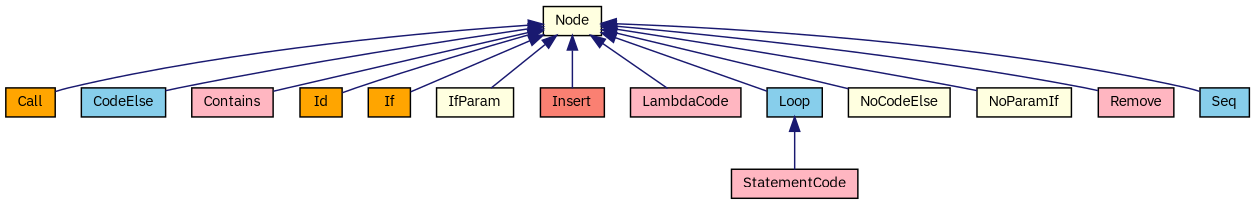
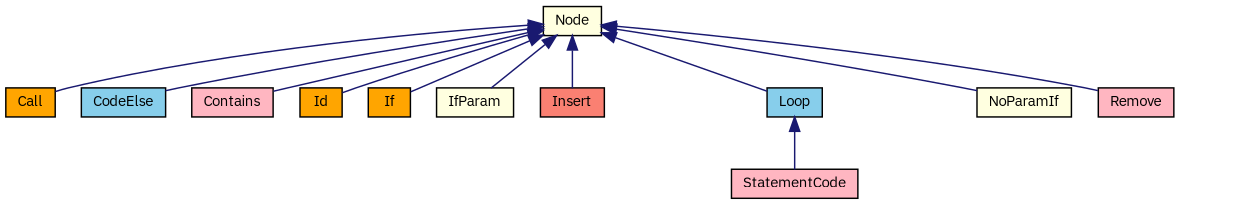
  digraph {
    fontname="IBM Plex Sans"
    rankdir=TB
    node [color=black fillcolor=lightyellow fontname="IBM Plex Sans" fontsize=10 shape=record style=filled]
    edge [color=midnightblue dir=back fontname="IBM Plex Sans" fontsize=10 labelfontname=Helvetica labelfontsize=10 style=solid]
    n1 [fontcolor=black height=0.2 label="Node" width=0.4]
    n2 [fillcolor=orange height=0.2 label=Call width=0.4]
    n3 [fillcolor=skyblue height=0.2 label=CodeElse width=0.4]
    n4 [fillcolor=lightpink height=0.2 label=Contains width=0.4]
    n5 [fillcolor=orange height=0.2 label=Id width=0.4]
    n6 [fillcolor=orange height=0.2 label=If width=0.4]
    n7 [height=0.2 label=IfParam width=0.4]
    n8 [fillcolor=salmon height=0.2 label=Insert width=0.4]
-   n9 [fillcolor=lightpink height=0.2 label=LambdaCode width=0.4]
    n10 [fillcolor=skyblue height=0.2 label=Loop width=0.4]
-   n11 [height=0.2 label=NoCodeElse width=0.4]
    n12 [height=0.2 label=NoParamIf width=0.4]
    n13 [fillcolor=lightpink height=0.2 label=Remove width=0.4]
-   n14 [fillcolor=skyblue height=0.2 label=Seq width=0.4]
    n15 [fillcolor=lightpink height=0.2 label=StatementCode width=0.4]
    n1 -> n2
    n1 -> n3
    n1 -> n4
    n1 -> n5
    n1 -> n6
    n1 -> n7
    n1 -> n8
-   n1 -> n9
    n1 -> n10
-   n1 -> n11
    n1 -> n12
    n1 -> n13
-   n1 -> n14
    n10 -> n15
  }
